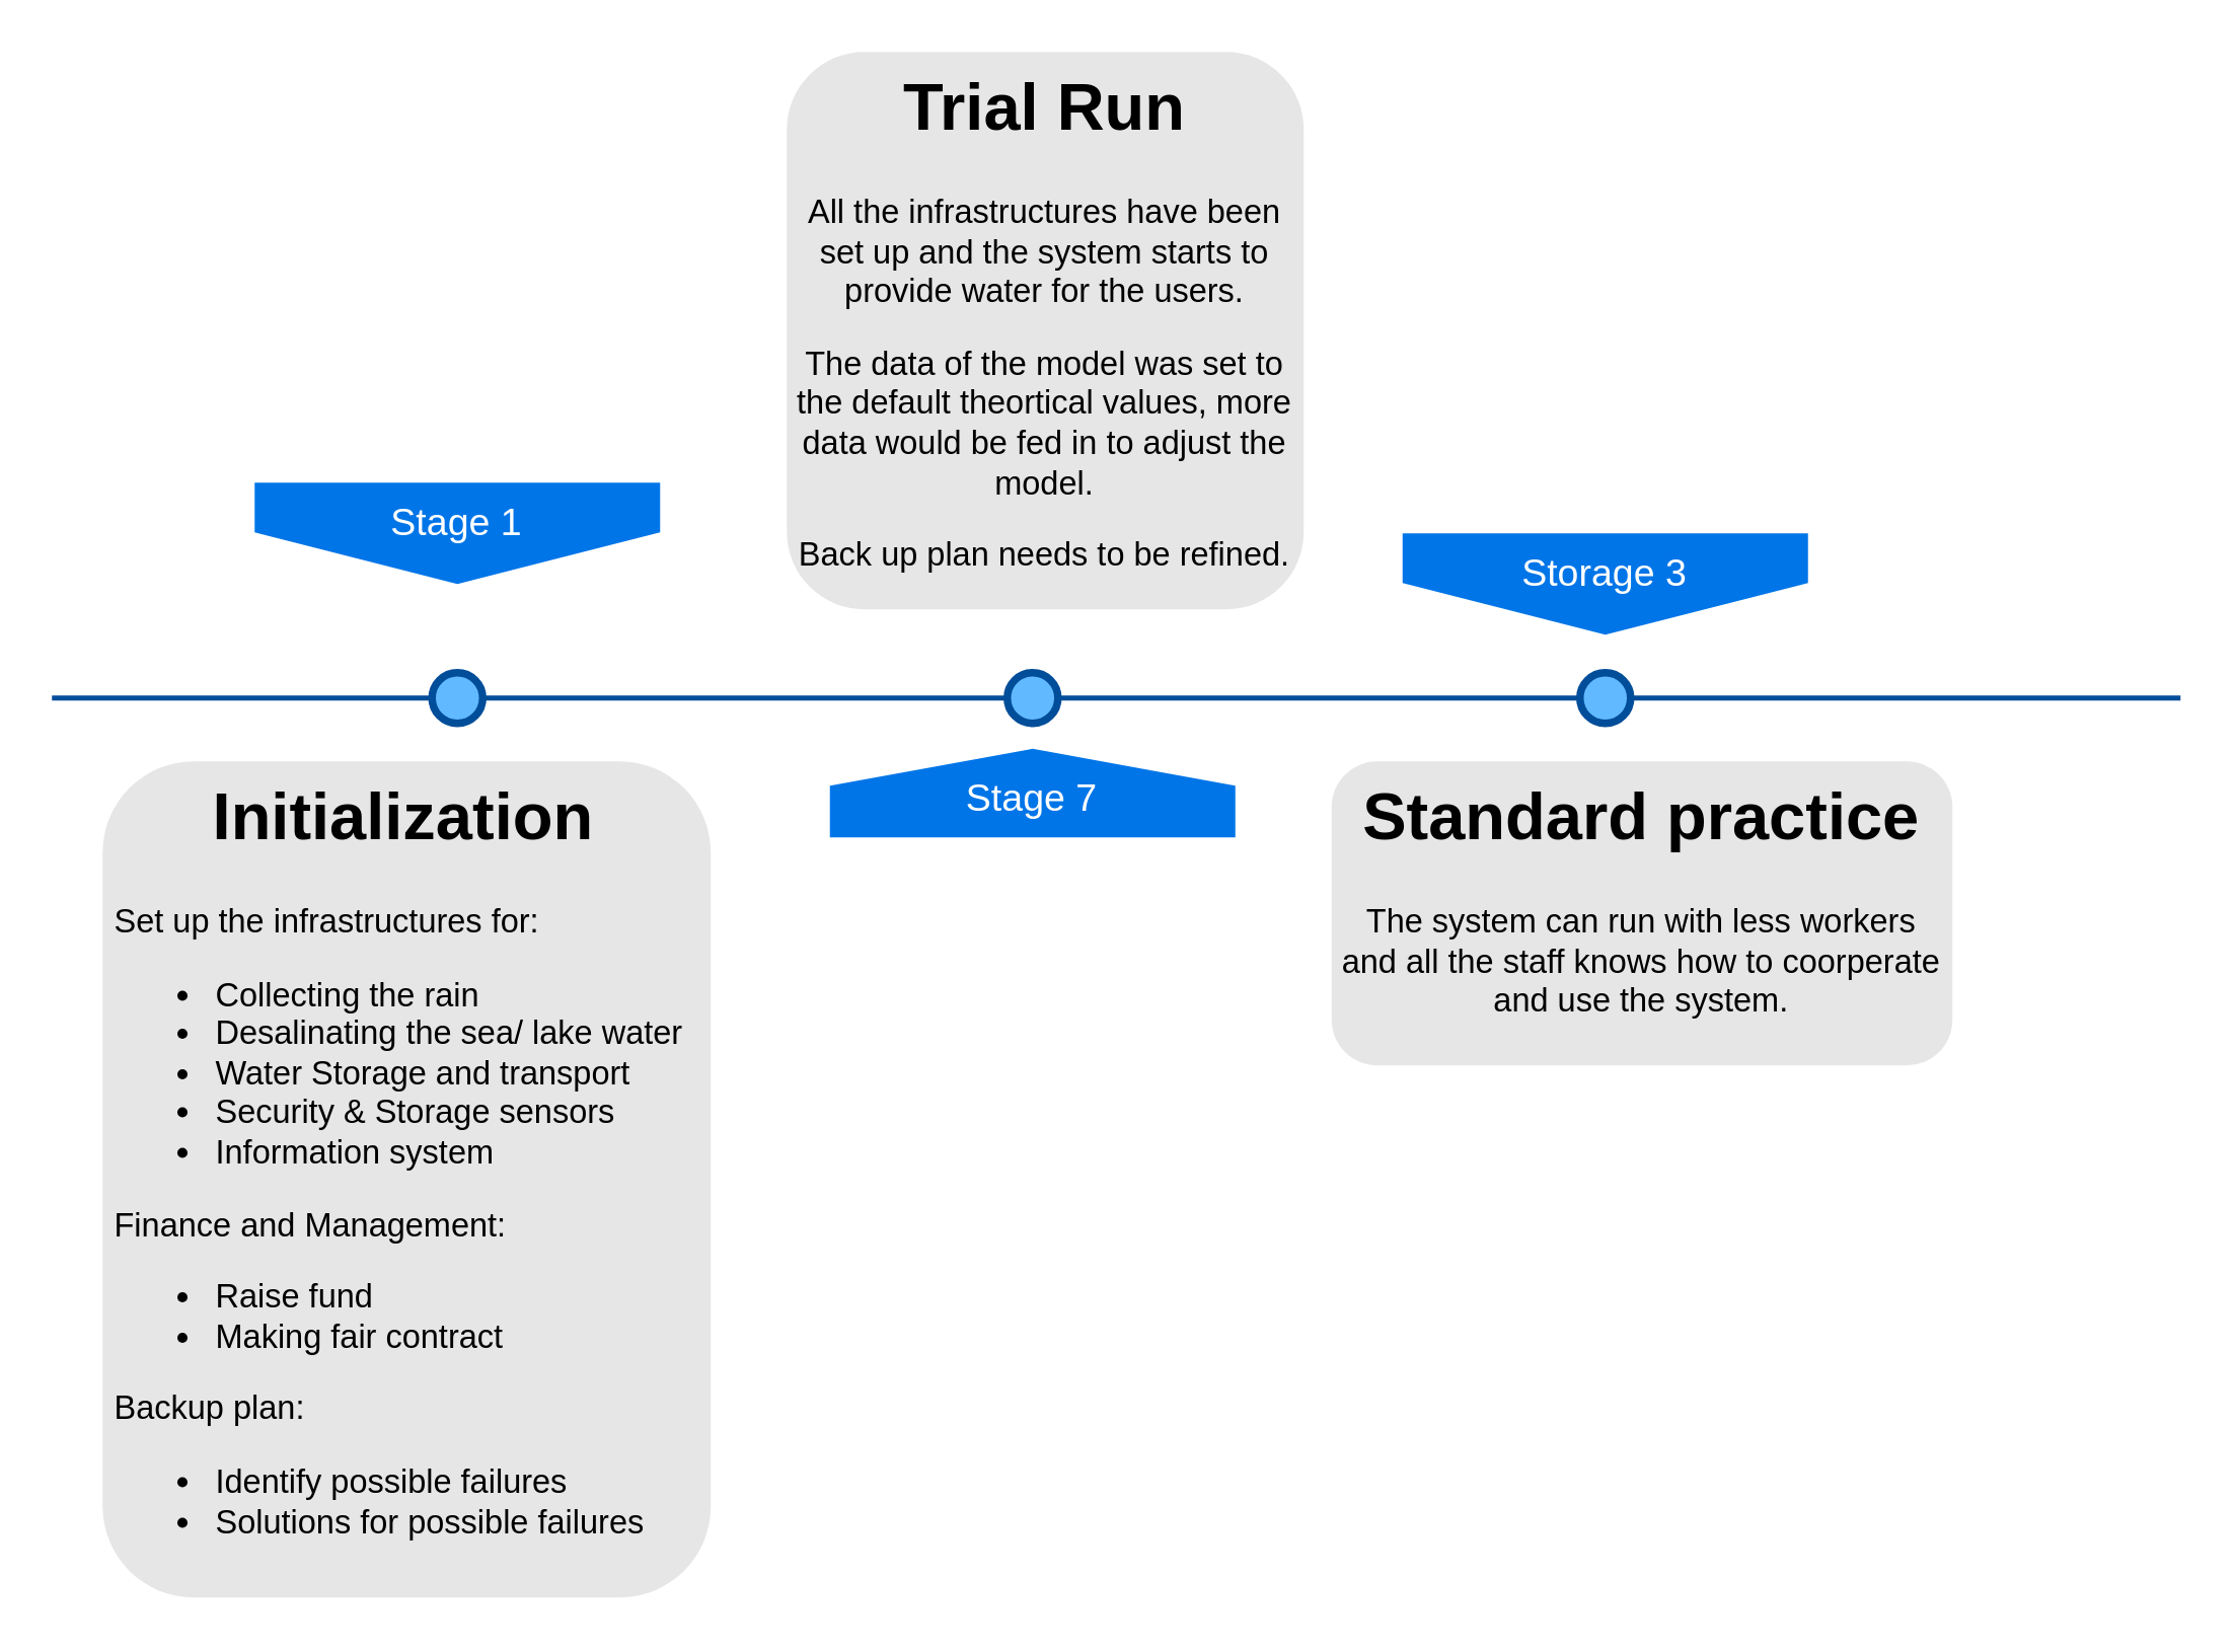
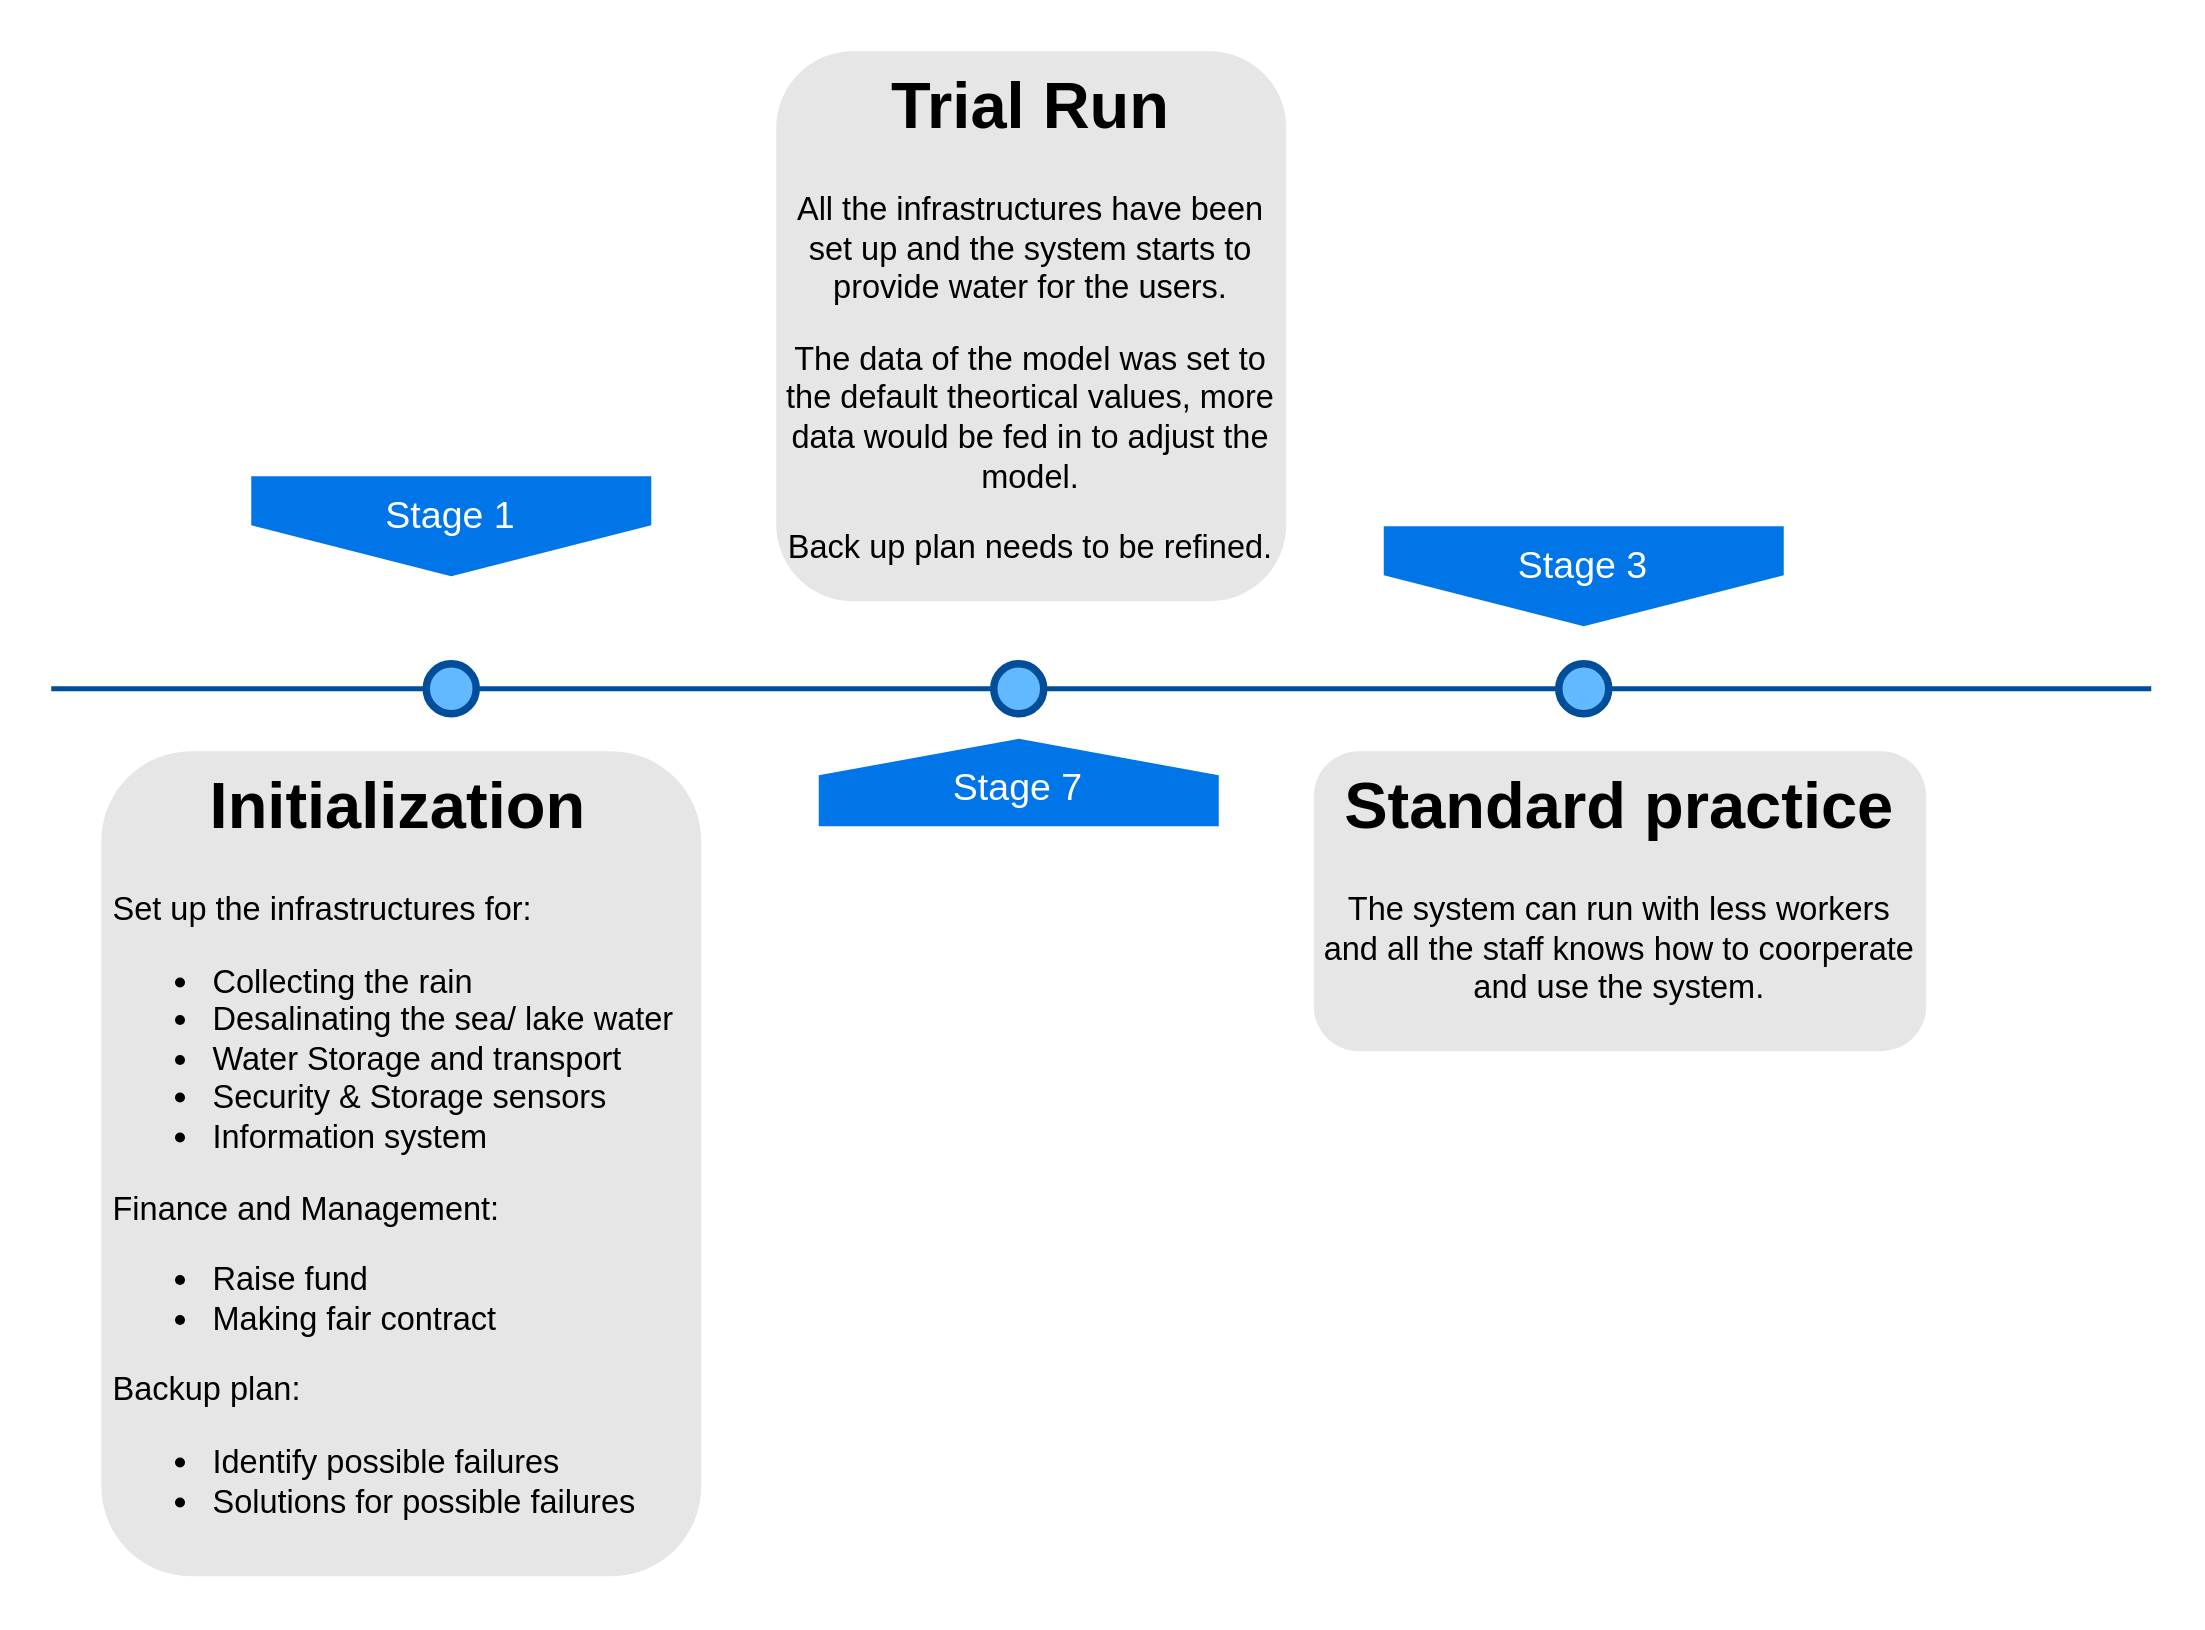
  <mxCell id="0" />
  <mxCell id="1" parent="0" />
  <mxCell id="2" value="" style="line;strokeWidth=2;html=1;fillColor=none;fontSize=28;fontColor=#004D99;strokeColor=#004D99;" parent="1" vertex="1"><mxGeometry x="20" y="270" width="840" height="10" as="geometry" /></mxCell>
  <mxCell id="3" value="Stage 1" style="shape=offPageConnector;whiteSpace=wrap;html=1;fillColor=#0075E8;fontSize=15;fontColor=#FFFFFF;size=0.509;verticalAlign=top;strokeColor=none;" parent="1" vertex="1"><mxGeometry x="100" y="190" width="160" height="40" as="geometry" /></mxCell>
- <mxCell id="4" value="&lt;span&gt;Storage 3&lt;/span&gt;" style="shape=offPageConnector;whiteSpace=wrap;html=1;fillColor=#0075E8;fontSize=15;fontColor=#FFFFFF;size=0.509;verticalAlign=top;strokeColor=none;" parent="1" vertex="1"><mxGeometry x="553" y="210" width="160" height="40" as="geometry" /></mxCell>
+ <mxCell id="4" value="&lt;span&gt;Stage 3&lt;/span&gt;" style="shape=offPageConnector;whiteSpace=wrap;html=1;fillColor=#0075E8;fontSize=15;fontColor=#FFFFFF;size=0.509;verticalAlign=top;strokeColor=none;" parent="1" vertex="1"><mxGeometry x="553" y="210" width="160" height="40" as="geometry" /></mxCell>
  <mxCell id="5" value="&lt;span&gt;Stage 7&lt;/span&gt;" style="shape=offPageConnector;whiteSpace=wrap;html=1;fillColor=#0075E8;fontSize=15;fontColor=#FFFFFF;size=0.418;flipV=1;verticalAlign=bottom;strokeColor=none;spacingBottom=4;" parent="1" vertex="1"><mxGeometry x="327" y="295" width="160" height="35" as="geometry" /></mxCell>
  <mxCell id="6" value="" style="ellipse;whiteSpace=wrap;html=1;fillColor=#61BAFF;fontSize=28;fontColor=#004D99;strokeWidth=3;strokeColor=#004D99;" parent="1" vertex="1"><mxGeometry x="170" y="265" width="20" height="20" as="geometry" /></mxCell>
  <mxCell id="7" value="" style="ellipse;whiteSpace=wrap;html=1;fillColor=#61BAFF;fontSize=28;fontColor=#004D99;strokeWidth=3;strokeColor=#004D99;" parent="1" vertex="1"><mxGeometry x="397" y="265" width="20" height="20" as="geometry" /></mxCell>
  <mxCell id="8" value="" style="ellipse;whiteSpace=wrap;html=1;fillColor=#61BAFF;fontSize=28;fontColor=#004D99;strokeWidth=3;strokeColor=#004D99;" parent="1" vertex="1"><mxGeometry x="623" y="265" width="20" height="20" as="geometry" /></mxCell>
  <mxCell id="9" value="&lt;h1 style=&quot;text-align: center&quot;&gt;Initialization&lt;/h1&gt;&lt;div&gt;&lt;div&gt;Set up the infrastructures for:&lt;br&gt;&lt;ul&gt;&lt;li&gt;Collecting the rain&amp;nbsp;&lt;/li&gt;&lt;li&gt;Desalinating the sea/ lake water&amp;nbsp;&lt;/li&gt;&lt;li&gt;Water Storage and transport&amp;nbsp;&lt;/li&gt;&lt;li&gt;Security &amp;amp; Storage sensors&amp;nbsp;&lt;/li&gt;&lt;li&gt;Information system&amp;nbsp;&lt;/li&gt;&lt;/ul&gt;Finance and Management:&lt;/div&gt;&lt;div&gt;&lt;ul&gt;&lt;li&gt;Raise fund&lt;/li&gt;&lt;li&gt;Making fair contract&lt;/li&gt;&lt;/ul&gt;Backup plan:&lt;/div&gt;&lt;div&gt;&lt;ul&gt;&lt;li&gt;Identify possible failures&lt;/li&gt;&lt;li&gt;Solutions for possible failures&lt;/li&gt;&lt;/ul&gt;&lt;/div&gt;&lt;div&gt;&lt;br&gt;&lt;/div&gt;&lt;div&gt;&lt;br&gt;&lt;/div&gt;&lt;/div&gt;" style="text;html=1;spacing=5;spacingTop=-20;whiteSpace=wrap;overflow=hidden;strokeColor=none;strokeWidth=3;fillColor=#E6E6E6;fontSize=13;fontColor=#000000;align=left;rounded=1;" parent="1" vertex="1"><mxGeometry x="40" y="300" width="240" height="330" as="geometry" /></mxCell>
  <mxCell id="10" value="&lt;h1&gt;Trial Run&lt;/h1&gt;&lt;p&gt;All the infrastructures have been set up and the system starts to provide water for the users.&lt;/p&gt;&lt;p&gt;The data of the model was set to the default theortical values, more data would be fed in to adjust the model.&lt;/p&gt;&lt;p&gt;Back up plan needs to be refined.&lt;/p&gt;" style="text;html=1;spacing=5;spacingTop=-20;whiteSpace=wrap;overflow=hidden;strokeColor=none;strokeWidth=3;fillColor=#E6E6E6;fontSize=13;fontColor=#000000;align=center;rounded=1;" parent="1" vertex="1"><mxGeometry x="310" y="20" width="204" height="220" as="geometry" /></mxCell>
  <mxCell id="11" value="&lt;h1&gt;Standard practice&lt;/h1&gt;&lt;div&gt;The system can run with less workers and all the staff knows how to coorperate and use the system.&lt;/div&gt;" style="text;html=1;spacing=5;spacingTop=-20;whiteSpace=wrap;overflow=hidden;strokeColor=none;strokeWidth=3;fillColor=#E6E6E6;fontSize=13;fontColor=#000000;align=center;rounded=1;" parent="1" vertex="1"><mxGeometry x="525" y="300" width="245" height="120" as="geometry" /></mxCell>
